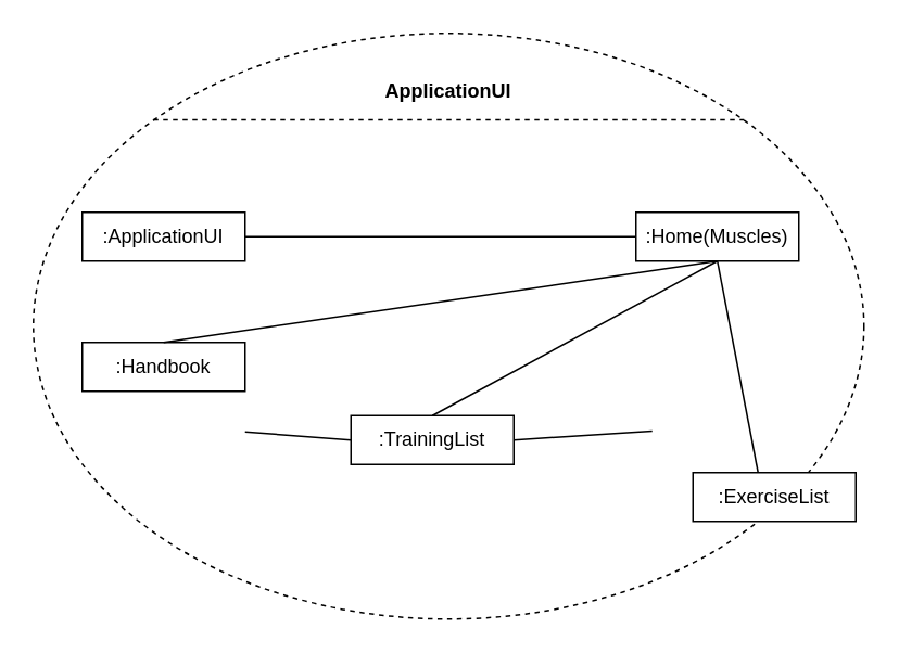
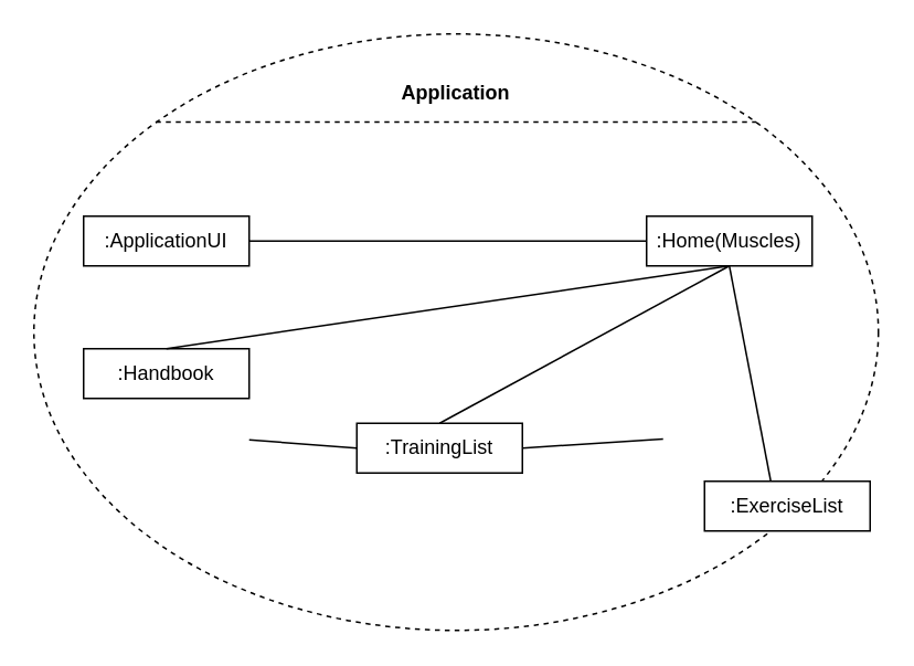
  <mxCell id="0" />
  <mxCell id="1" parent="0" />
  <mxCell id="2" value="" style="shape=ellipse;container=1;horizontal=1;horizontalStack=0;resizeParent=1;resizeParentMax=0;resizeLast=0;html=1;dashed=1;collapsible=0;" vertex="1" parent="1"><mxGeometry x="20" y="20" width="510" height="360" as="geometry" /></mxCell>
- <mxCell id="3" value="&lt;b&gt;ApplicationUI&lt;/b&gt;" style="html=1;strokeColor=none;fillColor=none;align=center;verticalAlign=middle;spacingLeft=4;spacingRight=4;rotatable=0;points=[[0,0.5],[1,0.5]];resizeWidth=1;whiteSpace=wrap;" vertex="1" parent="2"><mxGeometry y="12.522" width="510" height="46.957" as="geometry" /></mxCell>
+ <mxCell id="3" value="&lt;b&gt;Application&lt;/b&gt;" style="html=1;strokeColor=none;fillColor=none;align=center;verticalAlign=middle;spacingLeft=4;spacingRight=4;rotatable=0;points=[[0,0.5],[1,0.5]];resizeWidth=1;whiteSpace=wrap;" vertex="1" parent="2"><mxGeometry y="12.522" width="510" height="46.957" as="geometry" /></mxCell>
  <mxCell id="4" value="" style="line;strokeWidth=1;fillColor=none;rotatable=0;labelPosition=right;points=[];portConstraint=eastwest;dashed=1;resizeWidth=1;" vertex="1" parent="2"><mxGeometry x="73.667" y="46.957" width="362.667" height="12.522" as="geometry" /></mxCell>
  <mxCell id="5" value=":ApplicationUI" style="html=1;align=center;verticalAlign=middle;rotatable=0;whiteSpace=wrap;" vertex="1" parent="2"><mxGeometry width="100" height="30" relative="1" as="geometry"><mxPoint x="30" y="110" as="offset" /></mxGeometry></mxCell>
  <mxCell id="6" value="" style="edgeStyle=none;endArrow=none;verticalAlign=middle;labelBackgroundColor=none;endSize=12;html=1;align=left;endFill=0;spacingLeft=4;rounded=0;exitX=1;exitY=0.5;exitDx=0;exitDy=0;entryX=0;entryY=0.5;entryDx=0;entryDy=0;" edge="1" parent="2" source="5" target="7"><mxGeometry x="0.564" y="93" relative="1" as="geometry"><mxPoint x="315.455" y="220" as="targetPoint" /><mxPoint as="offset" /></mxGeometry></mxCell>
  <mxCell id="7" value=":Home(Muscles)" style="html=1;align=center;verticalAlign=middle;rotatable=0;whiteSpace=wrap;" vertex="1" parent="2"><mxGeometry width="100" height="30" relative="1" as="geometry"><mxPoint x="370" y="110" as="offset" /></mxGeometry></mxCell>
  <mxCell id="8" value=":Handbook" style="html=1;align=center;verticalAlign=middle;rotatable=0;whiteSpace=wrap;" vertex="1" parent="2"><mxGeometry x="30" y="190" width="100" height="30" as="geometry" /></mxCell>
  <mxCell id="9" value=":ExerciseList" style="html=1;align=center;verticalAlign=middle;rotatable=0;whiteSpace=wrap;" vertex="1" parent="2"><mxGeometry x="405" y="270" width="100" height="30" as="geometry" /></mxCell>
  <mxCell id="10" value=":TrainingList" style="html=1;align=center;verticalAlign=middle;rotatable=0;whiteSpace=wrap;" vertex="1" parent="2"><mxGeometry x="195" y="235" width="100" height="30" as="geometry" /></mxCell>
  <mxCell id="11" value="" style="edgeStyle=none;endArrow=none;verticalAlign=middle;labelBackgroundColor=none;endSize=12;html=1;align=left;endFill=0;spacingLeft=4;rounded=0;exitX=0.5;exitY=0;exitDx=0;exitDy=0;entryX=0.5;entryY=1;entryDx=0;entryDy=0;" edge="1" parent="2" source="8" target="7"><mxGeometry x="0.564" y="93" relative="1" as="geometry"><mxPoint x="170" y="135" as="sourcePoint" /><mxPoint x="330" y="135" as="targetPoint" /><mxPoint as="offset" /></mxGeometry></mxCell>
  <mxCell id="12" value="" style="edgeStyle=none;endArrow=none;verticalAlign=middle;labelBackgroundColor=none;endSize=12;html=1;align=left;endFill=0;spacingLeft=4;rounded=0;exitX=0.5;exitY=0;exitDx=0;exitDy=0;entryX=0.5;entryY=1;entryDx=0;entryDy=0;" edge="1" parent="2" source="10" target="7"><mxGeometry x="0.564" y="93" relative="1" as="geometry"><mxPoint x="120" y="240" as="sourcePoint" /><mxPoint x="364" y="149" as="targetPoint" /><mxPoint as="offset" /></mxGeometry></mxCell>
  <mxCell id="13" value="" style="edgeStyle=none;endArrow=none;verticalAlign=middle;labelBackgroundColor=none;endSize=12;html=1;align=left;endFill=0;spacingLeft=4;rounded=0;exitX=0.4;exitY=0;exitDx=0;exitDy=0;entryX=0.5;entryY=1;entryDx=0;entryDy=0;exitPerimeter=0;" edge="1" parent="2" source="9" target="7"><mxGeometry x="0.564" y="93" relative="1" as="geometry"><mxPoint x="265" y="240" as="sourcePoint" /><mxPoint x="380" y="150" as="targetPoint" /><mxPoint as="offset" /></mxGeometry></mxCell>
  <mxCell id="14" value="" style="edgeStyle=none;endArrow=none;verticalAlign=middle;labelBackgroundColor=none;endSize=12;html=1;align=left;endFill=0;spacingLeft=4;rounded=0;exitX=1;exitY=0.5;exitDx=0;exitDy=0;entryX=0;entryY=0.5;entryDx=0;entryDy=0;" edge="1" parent="2" source="10"><mxGeometry x="0.564" y="93" relative="1" as="geometry"><mxPoint x="170" y="244.5" as="sourcePoint" /><mxPoint x="380" y="244.5" as="targetPoint" /><mxPoint as="offset" /></mxGeometry></mxCell>
  <mxCell id="15" value="" style="edgeStyle=none;endArrow=none;verticalAlign=middle;labelBackgroundColor=none;endSize=12;html=1;align=left;endFill=0;spacingLeft=4;rounded=0;exitX=1;exitY=0.5;exitDx=0;exitDy=0;entryX=0;entryY=0.5;entryDx=0;entryDy=0;" edge="1" parent="2" target="10"><mxGeometry x="0.564" y="93" relative="1" as="geometry"><mxPoint x="130" y="245" as="sourcePoint" /><mxPoint x="200" y="244.5" as="targetPoint" /><mxPoint as="offset" /></mxGeometry></mxCell>
